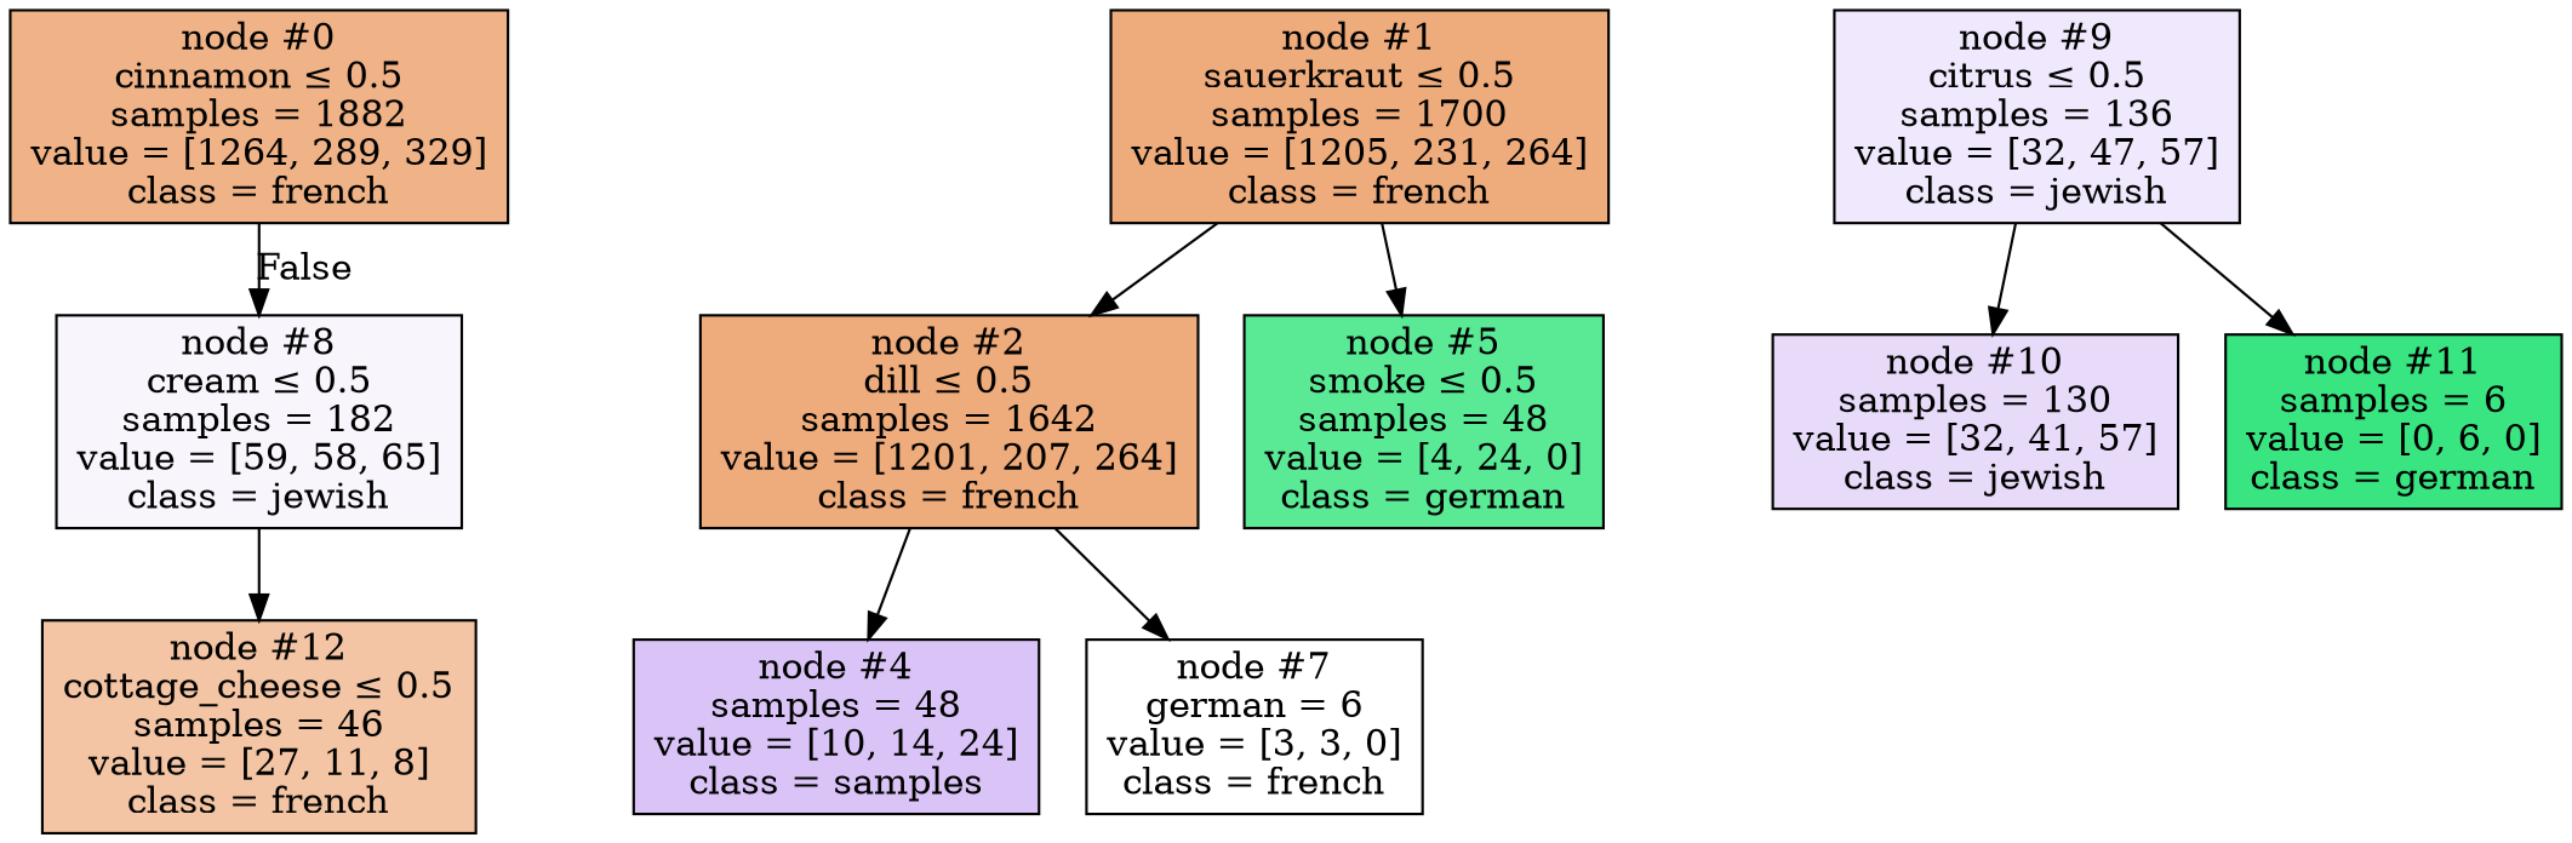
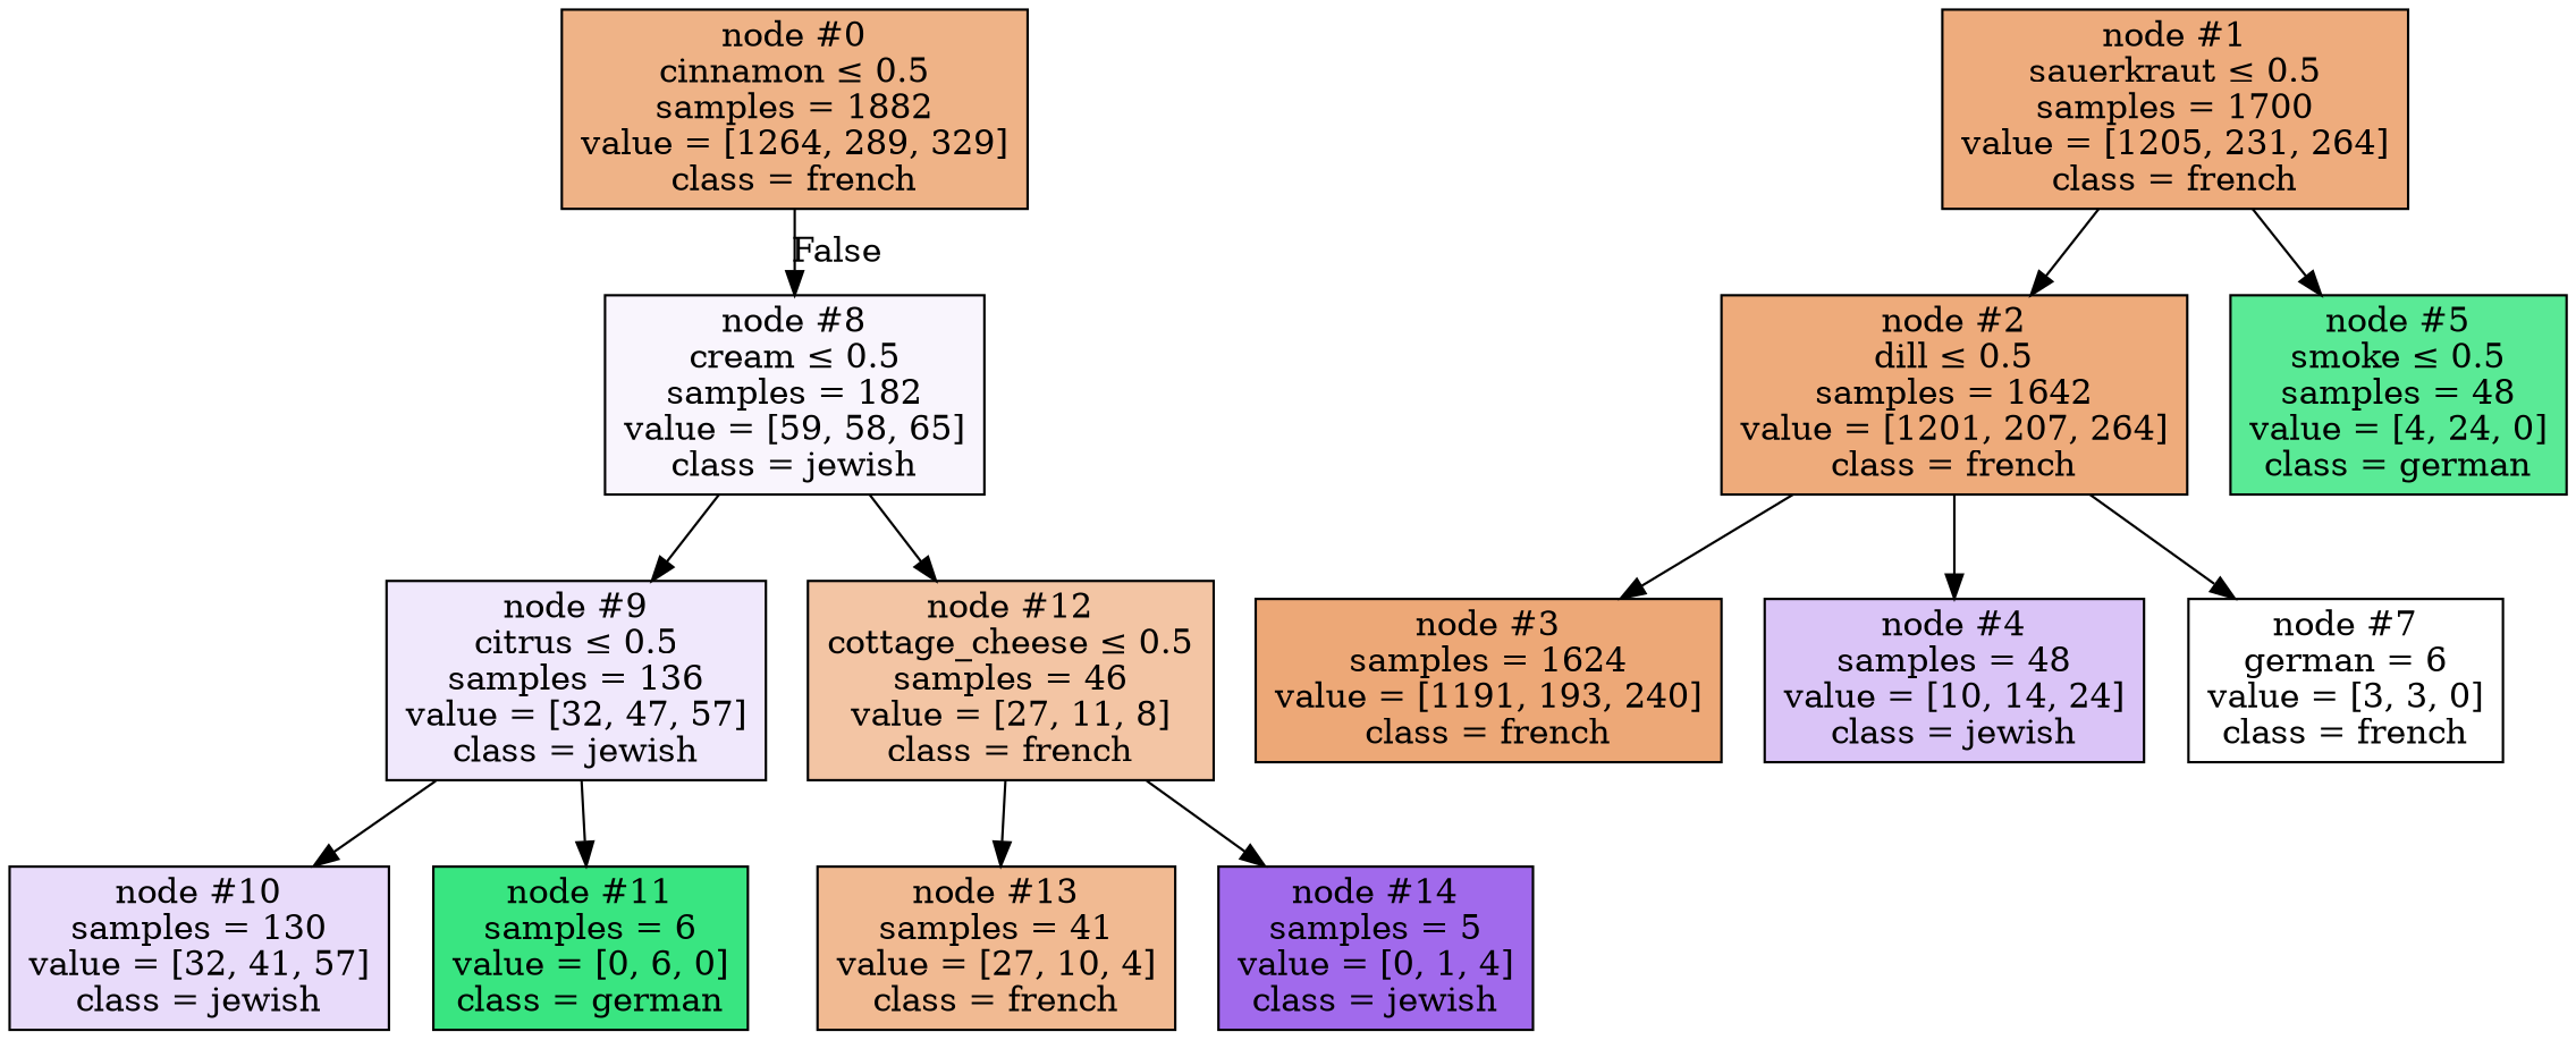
  digraph {
    node [color=black shape=box style=filled]
    n1 [fillcolor="#e581399a" label=<node &#35;0<br/>cinnamon &le; 0.5<br/>samples = 1882<br/>value = [1264, 289, 329]<br/>class = french>]
    n2 [fillcolor="#8139e50c" label=<node &#35;8<br/>cream &le; 0.5<br/>samples = 182<br/>value = [59, 58, 65]<br/>class = jewish>]
    n3 [fillcolor="#e58139a7" label=<node &#35;1<br/>sauerkraut &le; 0.5<br/>samples = 1700<br/>value = [1205, 231, 264]<br/>class = french>]
    n4 [fillcolor="#e58139aa" label=<node &#35;2<br/>dill &le; 0.5<br/>samples = 1642<br/>value = [1201, 207, 264]<br/>class = french>]
    n5 [fillcolor="#39e581d4" label=<node &#35;5<br/>smoke &le; 0.5<br/>samples = 48<br/>value = [4, 24, 0]<br/>class = german>]
    n6 [fillcolor="#8139e51d" label=<node &#35;9<br/>citrus &le; 0.5<br/>samples = 136<br/>value = [32, 47, 57]<br/>class = jewish>]
    n7 [fillcolor="#e5813975" label=<node &#35;12<br/>cottage_cheese &le; 0.5<br/>samples = 46<br/>value = [27, 11, 8]<br/>class = french>]
-   n9 [fillcolor="#8139e54b" label=<node &#35;4<br/>samples = 48<br/>value = [10, 14, 24]<br/>class = samples>]
+   n8 [fillcolor="#e58139af" label=<node &#35;3<br/>samples = 1624<br/>value = [1191, 193, 240]<br/>class = french>]
+   n9 [fillcolor="#8139e54b" label=<node &#35;4<br/>samples = 48<br/>value = [10, 14, 24]<br/>class = jewish>]
    n10 [fillcolor="#e5813900" label=<node &#35;7<br/>german = 6<br/>value = [3, 3, 0]<br/>class = french>]
    n11 [fillcolor="#8139e52e" label=<node &#35;10<br/>samples = 130<br/>value = [32, 41, 57]<br/>class = jewish>]
    n12 [fillcolor="#39e581ff" label=<node &#35;11<br/>samples = 6<br/>value = [0, 6, 0]<br/>class = german>]
+   n13 [fillcolor="#e581398c" label=<node &#35;13<br/>samples = 41<br/>value = [27, 10, 4]<br/>class = french>]
+   n14 [fillcolor="#8139e5bf" label=<node &#35;14<br/>samples = 5<br/>value = [0, 1, 4]<br/>class = jewish>]
    n1 -> n2 [headlabel=False labelangle=-45 labeldistance=2.5]
+   n2 -> n6
    n2 -> n7
    n3 -> n4
    n3 -> n5
+   n4 -> n8
    n4 -> n9
    n4 -> n10
    n6 -> n11
    n6 -> n12
+   n7 -> n13
+   n7 -> n14
  }
